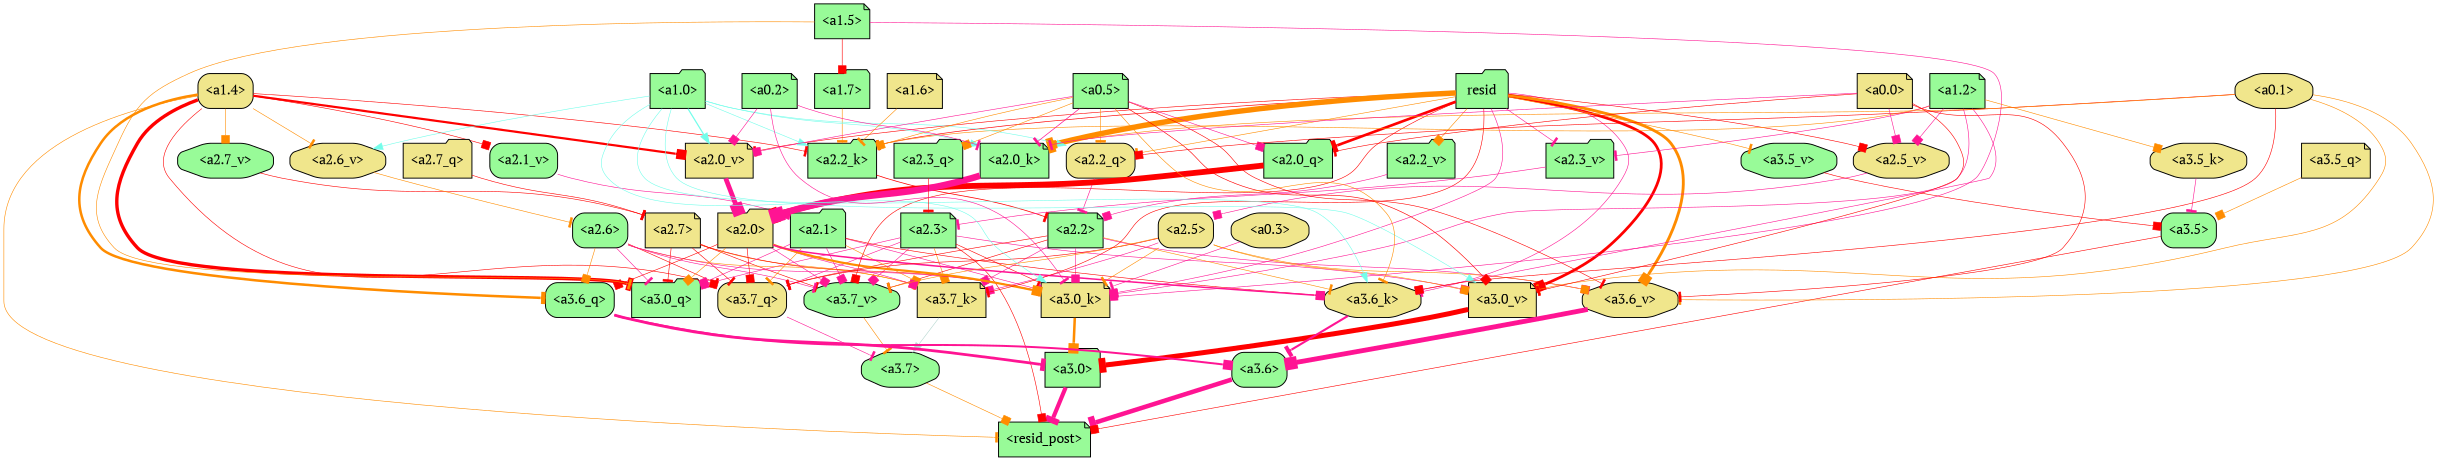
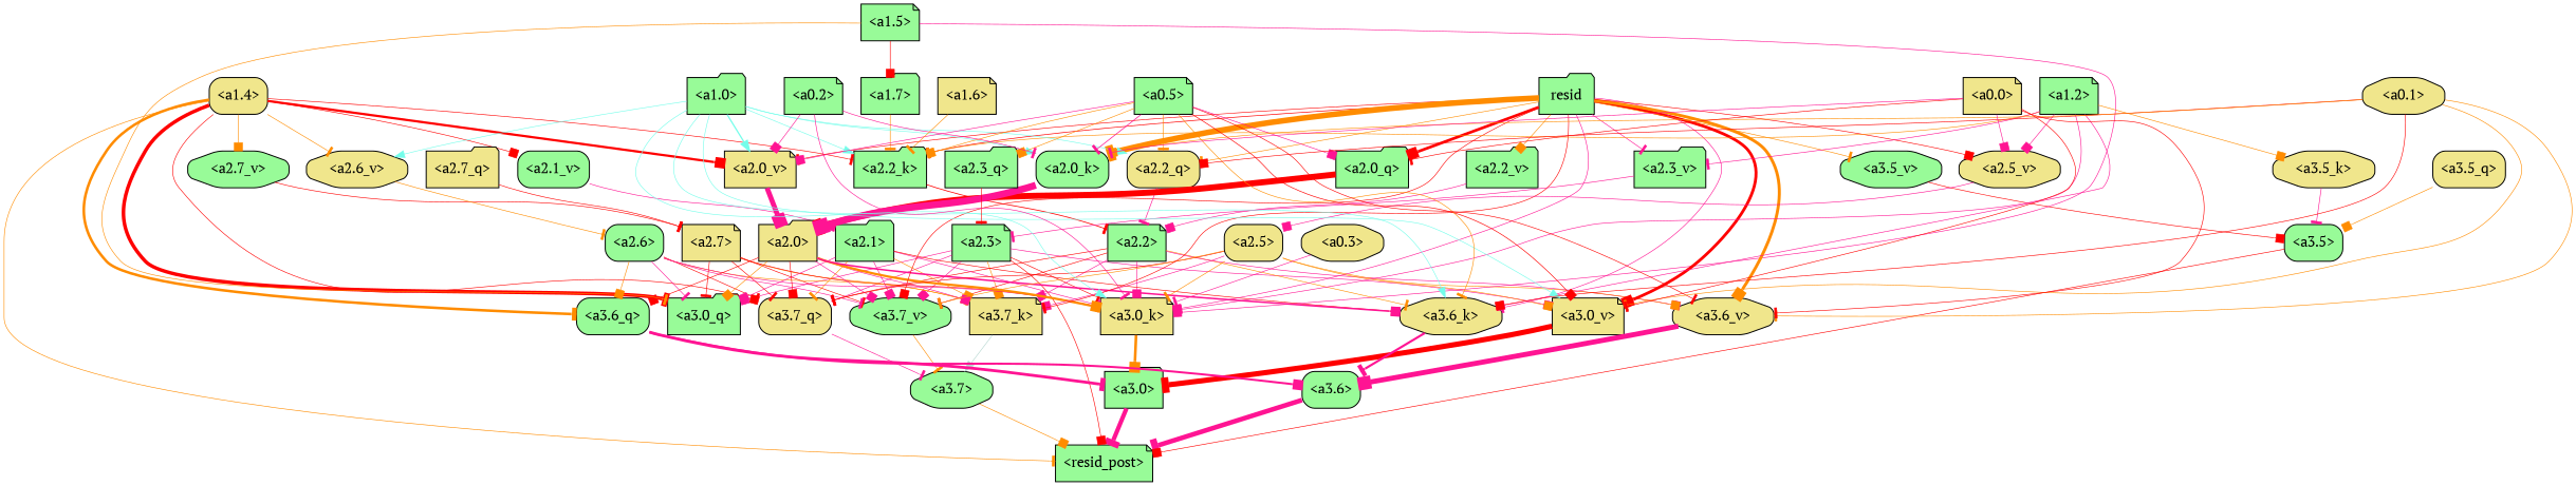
  strict digraph {
    fontname="PT Serif"
    splines=true
    node [color=black fillcolor=palegreen fontname="PT Serif" shape=note style="filled, rounded"]
    edge [arrowhead=tee color=deeppink fontname="PT Serif" penwidth=0.6]
    "<a3.7>" [shape=octagon]
    "<resid_post>"
    "<a3.6>" [shape=box]
    "<a3.5>" [shape=box]
    "<a3.0>" [shape=folder]
    "<a2.3>"
    "<a3.7_q>" [fillcolor=khaki shape=box]
    "<a3.0_q>" [shape=folder]
    "<a3.7_k>" [fillcolor=khaki]
    "<a3.0_k>" [fillcolor=khaki]
    "<a3.7_v>" [shape=octagon]
    "<a3.0_v>" [fillcolor=khaki]
    "<a1.4>" [fillcolor=khaki shape=box]
    "<a3.6_q>" [shape=box]
    "<a2.2_k>" [shape=folder]
    "<a2.7_v>" [shape=octagon]
    "<a2.6_v>" [fillcolor=khaki shape=octagon]
    "<a2.1_v>" [shape=box]
    "<a2.0_v>" [fillcolor=khaki]
    "<a2.2>"
    "<a2.7>" [fillcolor=khaki]
    "<a2.6>" [shape=box]
    "<a2.1>" [shape=folder]
    "<a2.0>" [fillcolor=khaki shape=folder]
    "<a3.6_k>" [fillcolor=khaki shape=octagon]
    "<a3.6_v>" [fillcolor=khaki shape=octagon]
-   "<a3.5_q>" [fillcolor=khaki]
+   "<a3.5_q>" [fillcolor=khaki shape=box]
    "<a3.5_k>" [fillcolor=khaki shape=octagon]
    "<a3.5_v>" [shape=octagon]
    "<a2.5>" [fillcolor=khaki shape=box]
    "<a1.5>"
    "<a1.7>" [shape=folder]
    n33 [label=resid shape=folder]
    "<a2.2_q>" [fillcolor=khaki shape=box]
    "<a2.0_q>" [shape=folder]
-   "<a2.0_k>"
+   "<a2.0_k>" [shape=box]
    "<a2.5_v>" [fillcolor=khaki shape=octagon]
    "<a2.3_v>" [shape=folder]
    "<a2.2_v>" [shape=folder]
    "<a1.2>"
    "<a1.0>" [shape=folder]
    "<a0.5>"
    "<a2.3_q>" [shape=folder]
    "<a0.1>" [fillcolor=khaki shape=octagon]
    "<a0.3>" [fillcolor=khaki shape=octagon]
    "<a0.2>"
    "<a0.0>" [fillcolor=khaki]
    "<a2.7_q>" [fillcolor=khaki shape=folder]
    "<a1.6>" [fillcolor=khaki]
    "<a3.7>" -> "<resid_post>" [arrowhead=box color=darkorange]
    "<a3.6>" -> "<resid_post>" [penwidth=4.6696330308914185]
    "<a3.5>" -> "<resid_post>" [arrowhead=box color=red]
    "<a3.0>" -> "<resid_post>" [penwidth=4.282557368278503]
    "<a2.3>" -> "<resid_post>" [arrowhead=box color=red]
    "<a2.3>" -> "<a3.7_q>"
    "<a2.3>" -> "<a3.0_q>" [arrowhead=box]
    "<a2.3>" -> "<a3.7_k>" [arrowhead=box color=darkorange]
    "<a2.3>" -> "<a3.0_k>" [color=red]
    "<a2.3>" -> "<a3.7_v>" [arrowhead=box]
    "<a2.3>" -> "<a3.0_v>" [arrowhead=box]
    "<a3.7_q>" -> "<a3.7>"
    "<a3.7_k>" -> "<a3.7>" [color="#b5d6cf" arrowhead=""]
    "<a3.0_k>" -> "<a3.0>" [arrowhead=box color=darkorange penwidth=2.6274144649505615]
    "<a3.7_v>" -> "<a3.7>" [color=darkorange]
    "<a3.0_v>" -> "<a3.0>" [color=red penwidth=5.188832879066467]
    "<a1.4>" -> "<resid_post>" [color=darkorange]
    "<a1.4>" -> "<a3.7_q>" [arrowhead=box color=red]
    "<a1.4>" -> "<a3.0_q>" [color=red penwidth=3.4971605762839317]
    "<a1.4>" -> "<a3.6_q>" [color=darkorange penwidth=2.6073555648326874]
    "<a1.4>" -> "<a2.2_k>" [color=red]
    "<a1.4>" -> "<a2.7_v>" [arrowhead=box color=darkorange]
    "<a1.4>" -> "<a2.6_v>" [color=darkorange]
    "<a1.4>" -> "<a2.1_v>" [arrowhead=box color=red]
    "<a1.4>" -> "<a2.0_v>" [arrowhead=box color=red penwidth=2.268670678138733]
    "<a3.6_q>" -> "<a3.6>" [arrowhead=box penwidth=2.03758105635643]
    "<a3.6_q>" -> "<a3.0>" [penwidth=2.8638100624084473]
    "<a2.2_k>" -> "<a2.2>" [color=red penwidth=0.7764816284179688]
    "<a2.7_v>" -> "<a2.7>" [color=red]
    "<a2.6_v>" -> "<a2.6>" [color=darkorange]
    "<a2.1_v>" -> "<a2.1>" [arrowhead=box]
    "<a2.0_v>" -> "<a2.0>" [arrowhead=box penwidth=4.906715989112854]
    "<a2.2>" -> "<a3.7_q>" [color=red]
    "<a2.2>" -> "<a3.7_k>" [arrowhead=box]
    "<a2.2>" -> "<a3.0_k>" [arrowhead=box]
    "<a2.2>" -> "<a3.7_v>" [color=red]
    "<a2.2>" -> "<a3.6_k>" [color=darkorange]
    "<a2.2>" -> "<a3.6_v>" [arrowhead=box]
    "<a2.7>" -> "<a3.7_q>" [color=red]
    "<a2.7>" -> "<a3.0_q>" [color=red]
    "<a2.7>" -> "<a3.7_k>" [arrowhead=box color=darkorange]
    "<a2.7>" -> "<a3.0_k>" [color=red]
    "<a2.7>" -> "<a3.7_v>" [color=red]
    "<a2.6>" -> "<a3.7_q>" [color=red]
    "<a2.6>" -> "<a3.0_q>"
    "<a2.6>" -> "<a3.7_k>" [color=darkorange]
    "<a2.6>" -> "<a3.0_k>"
    "<a2.6>" -> "<a3.7_v>"
    "<a2.6>" -> "<a3.6_q>" [arrowhead=box color=darkorange]
    "<a2.1>" -> "<a3.7_q>" [color=darkorange]
    "<a2.1>" -> "<a3.0_q>" [arrowhead=box]
    "<a2.1>" -> "<a3.7_k>" [arrowhead=box color=darkorange]
    "<a2.1>" -> "<a3.0_k>"
    "<a2.1>" -> "<a3.7_v>" [arrowhead=box]
    "<a2.1>" -> "<a3.6_k>" [arrowhead=box color=red]
    "<a2.0>" -> "<a3.7_q>" [arrowhead=box color=red]
    "<a2.0>" -> "<a3.0_q>" [arrowhead=box color=darkorange]
    "<a2.0>" -> "<a3.7_k>" [arrowhead=box]
    "<a2.0>" -> "<a3.0_k>" [arrowhead=box color=darkorange penwidth=2.270527422428131]
    "<a2.0>" -> "<a3.7_v>" [arrowhead=box]
    "<a2.0>" -> "<a3.6_q>" [arrowhead=box color=red]
    "<a2.0>" -> "<a3.6_k>" [arrowhead=box penwidth=1.5568191409111023]
    "<a3.6_k>" -> "<a3.6>" [penwidth=2.174198240041733]
    "<a3.6_v>" -> "<a3.6>" [arrowhead=box penwidth=5.002329230308533]
    "<a3.5_q>" -> "<a3.5>" [arrowhead=box color=darkorange]
    "<a3.5_k>" -> "<a3.5>"
    "<a3.5_v>" -> "<a3.5>" [arrowhead=box color=red]
    "<a2.5>" -> "<a3.7_q>" [color=red]
    "<a2.5>" -> "<a3.7_k>" [arrowhead=box]
    "<a2.5>" -> "<a3.0_k>" [color=darkorange]
    "<a2.5>" -> "<a3.7_v>" [color=darkorange]
    "<a2.5>" -> "<a3.0_v>" [arrowhead=box color=darkorange]
    "<a2.5>" -> "<a3.6_v>" [arrowhead=box color=darkorange]
    "<a1.5>" -> "<a3.0_q>" [color=darkorange]
    "<a1.5>" -> "<a3.0_k>" [arrowhead=box]
    "<a1.5>" -> "<a1.7>" [arrowhead=box color=red]
    "<a1.7>" -> "<a2.2_k>" [color=darkorange]
    n33 -> "<a3.7_k>" [color=red]
    n33 -> "<a3.0_k>" [arrowhead=box]
    n33 -> "<a3.7_v>" [arrowhead=box color=red]
    n33 -> "<a3.0_v>" [arrowhead=box color=red penwidth=2.8686431646347046]
    n33 -> "<a2.2_k>" [color=red penwidth=0.67606520652771]
    n33 -> "<a2.0_v>" [color=red]
    n33 -> "<a3.6_k>"
    n33 -> "<a3.6_v>" [arrowhead=box color=darkorange penwidth=2.9588699340820312]
    n33 -> "<a3.5_v>" [color=darkorange]
    n33 -> "<a2.2_q>" [color=darkorange]
-   n33 -> "<a2.0_q>" [color=red penwidth=2.7617180347442627]
+   n33 -> "<a2.0_q>" [arrowhead=box color=red penwidth=2.7617180347442627]
    n33 -> "<a2.0_k>" [color=darkorange penwidth=5.615107178688049]
    n33 -> "<a2.5_v>" [arrowhead=box color=red]
    n33 -> "<a2.3_v>"
    n33 -> "<a2.2_v>" [arrowhead=box color=darkorange]
    "<a2.2_q>" -> "<a2.2>" [penwidth=0.6340763568878174]
    "<a2.0_q>" -> "<a2.0>" [color=red penwidth=6.0160088539123535]
    "<a2.0_k>" -> "<a2.0>" [arrowhead=box penwidth=6.773025274276733]
    "<a2.5_v>" -> "<a2.5>" [arrowhead=box]
    "<a2.3_v>" -> "<a2.3>"
    "<a2.2_v>" -> "<a2.2>" [arrowhead=box]
    "<a1.2>" -> "<a3.0_k>" [arrowhead=box]
    "<a1.2>" -> "<a2.2_k>" [color=darkorange]
    "<a1.2>" -> "<a3.6_k>" [arrowhead=box]
    "<a1.2>" -> "<a3.5_k>" [arrowhead=box color=darkorange]
    "<a1.2>" -> "<a2.5_v>" [arrowhead=box]
    "<a1.2>" -> "<a2.3_v>"
    "<a1.0>" -> "<a3.0_k>" [color="#74fdea" arrowhead=""]
    "<a1.0>" -> "<a3.0_v>" [color="#74fdea" arrowhead=""]
    "<a1.0>" -> "<a2.2_k>" [color="#74fdea" arrowhead=""]
    "<a1.0>" -> "<a2.6_v>" [color="#74fdea" arrowhead=""]
    "<a1.0>" -> "<a2.0_v>" [color="#74fdea" penwidth=1.27996826171875 arrowhead=""]
    "<a1.0>" -> "<a3.6_k>" [color="#74fdea" arrowhead=""]
    "<a1.0>" -> "<a2.2_q>" [color="#74fdea" arrowhead=""]
    "<a1.0>" -> "<a2.0_k>" [color="#74fdea" arrowhead=""]
    "<a0.5>" -> "<a3.0_v>" [arrowhead=box color=red penwidth=0.6421224474906921]
    "<a0.5>" -> "<a2.2_k>" [arrowhead=box color=darkorange]
    "<a0.5>" -> "<a2.0_v>" [arrowhead=box]
    "<a0.5>" -> "<a3.6_k>" [color=darkorange]
    "<a0.5>" -> "<a3.6_v>" [color=red]
    "<a0.5>" -> "<a2.2_q>" [color=darkorange]
    "<a0.5>" -> "<a2.0_q>" [arrowhead=box]
    "<a0.5>" -> "<a2.0_k>" [penwidth=0.7151575088500977]
    "<a0.5>" -> "<a2.3_q>" [arrowhead=box color=darkorange]
    "<a2.3_q>" -> "<a2.3>" [color=red]
    "<a0.1>" -> "<a3.0_v>" [color=darkorange]
    "<a0.1>" -> "<a3.6_k>" [arrowhead=box color=red]
    "<a0.1>" -> "<a3.6_v>" [color=darkorange]
    "<a0.1>" -> "<a2.2_q>" [arrowhead=box color=red]
    "<a0.1>" -> "<a2.0_k>" [arrowhead=box color=darkorange]
    "<a0.3>" -> "<a3.0_k>"
    "<a0.2>" -> "<a3.0_k>"
    "<a0.2>" -> "<a2.0_v>" [arrowhead=box]
    "<a0.2>" -> "<a2.0_k>"
    "<a0.0>" -> "<a3.0_v>" [color=red]
    "<a0.0>" -> "<a3.6_v>" [color=red]
    "<a0.0>" -> "<a2.0_q>" [color=red]
    "<a0.0>" -> "<a2.0_k>"
    "<a0.0>" -> "<a2.5_v>" [arrowhead=box]
    "<a2.7_q>" -> "<a2.7>" [color=red]
    "<a1.6>" -> "<a2.2_k>" [color=darkorange]
  }
